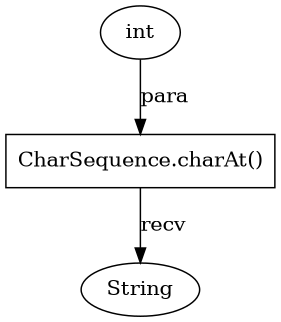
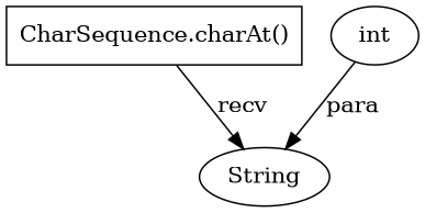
  digraph {
    node [shape=ellipse]
    n1 [label="CharSequence.charAt()" shape=box]
    n2 [label=String]
    n3 [label=int]
    n1 -> n2 [label=recv]
-   n3 -> n1 [label=para]
+   n3 -> n2 [label=para]
  }
